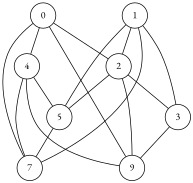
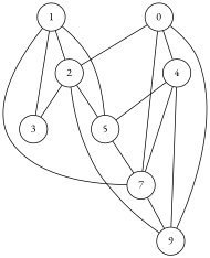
  graph {
    fontname="EB Garamond"
    node [fontname="EB Garamond" shape=circle]
    edge [fontname="EB Garamond"]
    0
    2
    4
    n4 [label=9]
    7
    3
    5
    1
    0 -- 2
    0 -- 4
    0 -- n4
    0 -- 7
    2 -- n4
    2 -- 3
    2 -- 5
    4 -- n4
    4 -- 7
    4 -- 5
-   3 -- n4
+   7 -- n4
    5 -- 7
    1 -- 2
    1 -- 7
    1 -- 3
    1 -- 5
  }
